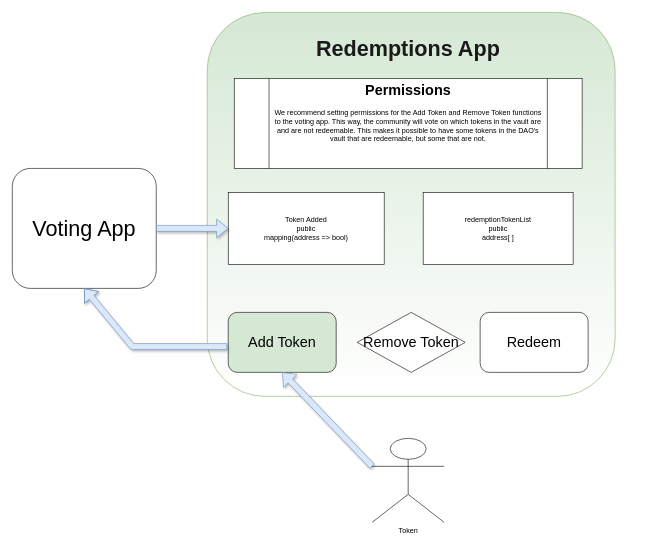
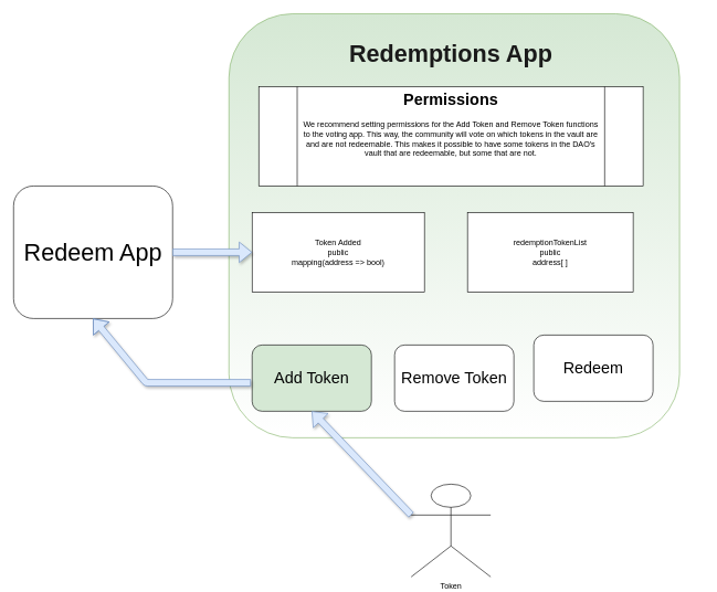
  <mxCell id="0" />
  <mxCell id="1" parent="0" />
  <mxCell id="2" value="" style="rounded=1;whiteSpace=wrap;html=1;fillColor=#d5e8d4;strokeColor=#82b366;gradientColor=#ffffff;" vertex="1" parent="1"><mxGeometry x="345" y="20" width="680" height="640" as="geometry" /></mxCell>
- <mxCell id="3" value="&lt;font style=&quot;font-size: 24px&quot;&gt;Redeem&lt;/font&gt;" style="rounded=1;whiteSpace=wrap;html=1;" vertex="1" parent="1"><mxGeometry x="800" y="520" width="180" height="100" as="geometry" /></mxCell>
+ <mxCell id="3" value="&lt;font style=&quot;font-size: 24px&quot;&gt;Redeem&lt;/font&gt;" style="rounded=1;whiteSpace=wrap;html=1;" vertex="1" parent="1"><mxGeometry x="805" y="505" width="180" height="100" as="geometry" /></mxCell>
  <mxCell id="4" value="&lt;font style=&quot;font-size: 24px&quot;&gt;Add Token&lt;/font&gt;" style="rounded=1;whiteSpace=wrap;html=1;fillColor=#d5e8d4;" vertex="1" parent="1"><mxGeometry x="380" y="520" width="180" height="100" as="geometry" /></mxCell>
  <mxCell id="5" value="&lt;font style=&quot;font-size: 36px&quot; color=&quot;#1a1a1a&quot;&gt;&lt;b&gt;Redemptions App&lt;/b&gt;&lt;/font&gt;" style="text;html=1;strokeColor=none;fillColor=none;align=center;verticalAlign=middle;whiteSpace=wrap;rounded=0;" vertex="1" parent="1"><mxGeometry x="300" y="40" width="760" height="80" as="geometry" /></mxCell>
  <mxCell id="6" value="Token" style="shape=umlActor;verticalLabelPosition=bottom;labelBackgroundColor=#ffffff;verticalAlign=top;html=1;outlineConnect=0;" vertex="1" parent="1"><mxGeometry x="620" y="730" width="120" height="140" as="geometry" /></mxCell>
- <mxCell id="7" value="&lt;font style=&quot;font-size: 24px&quot;&gt;Remove Token&lt;br&gt;&lt;/font&gt;" style="rhombus;whiteSpace=wrap;html=1;" vertex="1" parent="1"><mxGeometry x="595" y="520" width="180" height="100" as="geometry" /></mxCell>
+ <mxCell id="7" value="&lt;font style=&quot;font-size: 24px&quot;&gt;Remove Token&lt;br&gt;&lt;/font&gt;" style="rounded=1;whiteSpace=wrap;html=1;" vertex="1" parent="1"><mxGeometry x="595" y="520" width="180" height="100" as="geometry" /></mxCell>
  <mxCell id="8" value="" style="shape=process;whiteSpace=wrap;html=1;backgroundOutline=1;gradientColor=#ffffff;" vertex="1" parent="1"><mxGeometry x="390" y="130" width="580" height="150" as="geometry" /></mxCell>
  <mxCell id="9" value="&lt;span style=&quot;white-space: normal&quot;&gt;Token Added&lt;/span&gt;&lt;br style=&quot;white-space: normal&quot;&gt;&lt;span style=&quot;white-space: normal&quot;&gt;public&lt;/span&gt;&lt;br style=&quot;white-space: normal&quot;&gt;&lt;span class=&quot;pl-c1&quot; style=&quot;white-space: normal&quot;&gt;mapping&lt;/span&gt;&lt;span style=&quot;white-space: normal&quot;&gt;(&lt;/span&gt;&lt;span class=&quot;pl-c1&quot; style=&quot;white-space: normal&quot;&gt;address&lt;/span&gt;&lt;span style=&quot;white-space: normal&quot;&gt;&amp;nbsp;=&amp;gt;&amp;nbsp;&lt;/span&gt;&lt;span class=&quot;pl-c1&quot; style=&quot;white-space: normal&quot;&gt;bool&lt;/span&gt;&lt;span style=&quot;white-space: normal&quot;&gt;)&lt;/span&gt;" style="rounded=0;whiteSpace=wrap;html=1;gradientColor=#ffffff;" vertex="1" parent="1"><mxGeometry x="380" y="320" width="260" height="120" as="geometry" /></mxCell>
  <mxCell id="10" value="&lt;span style=&quot;white-space: normal&quot;&gt;redemptionTokenList&lt;/span&gt;&lt;br style=&quot;white-space: normal&quot;&gt;&lt;span style=&quot;white-space: normal&quot;&gt;public&lt;/span&gt;&lt;br style=&quot;white-space: normal&quot;&gt;&lt;span class=&quot;pl-c1&quot; style=&quot;white-space: normal&quot;&gt;address&lt;/span&gt;&lt;span style=&quot;white-space: normal&quot;&gt;[ ]&lt;/span&gt;" style="rounded=0;whiteSpace=wrap;html=1;gradientColor=#ffffff;" vertex="1" parent="1"><mxGeometry x="705" y="320" width="250" height="120" as="geometry" /></mxCell>
  <mxCell id="11" value="&lt;h1&gt;Permissions&lt;/h1&gt;&lt;p&gt;We recommend setting permissions for the Add Token and Remove Token functions to the voting app. This way, the community will vote on which tokens in the vault are and are not redeemable. This makes it possible to have some tokens in the DAO's vault that are redeemable, but some that are not.&lt;/p&gt;" style="text;html=1;strokeColor=none;fillColor=none;spacing=5;spacingTop=-20;whiteSpace=wrap;overflow=hidden;rounded=0;align=center;" vertex="1" parent="1"><mxGeometry x="450" y="130" width="460" height="150" as="geometry" /></mxCell>
  <mxCell id="12" value="" style="shape=flexArrow;endArrow=classic;html=1;shadow=1;exitX=0;exitY=0.333;exitDx=0;exitDy=0;exitPerimeter=0;entryX=0.5;entryY=1;entryDx=0;entryDy=0;fillColor=#dae8fc;strokeColor=#6c8ebf;" edge="1" parent="1" source="6" target="4"><mxGeometry width="50" height="50" relative="1" as="geometry"><mxPoint x="520" y="690" as="sourcePoint" /><mxPoint x="570" y="640" as="targetPoint" /></mxGeometry></mxCell>
- <mxCell id="13" value="&lt;font style=&quot;font-size: 36px&quot;&gt;Voting App&lt;/font&gt;" style="rounded=1;whiteSpace=wrap;html=1;gradientColor=#ffffff;align=center;" vertex="1" parent="1"><mxGeometry x="20" y="280" width="240" height="200" as="geometry" /></mxCell>
+ <mxCell id="13" value="&lt;font style=&quot;font-size: 36px&quot;&gt;Redeem App&lt;/font&gt;" style="rounded=1;whiteSpace=wrap;html=1;gradientColor=#ffffff;align=center;" vertex="1" parent="1"><mxGeometry x="20" y="280" width="240" height="200" as="geometry" /></mxCell>
  <mxCell id="14" value="" style="shape=flexArrow;endArrow=classic;html=1;shadow=1;exitX=-0.011;exitY=0.57;exitDx=0;exitDy=0;exitPerimeter=0;entryX=0.5;entryY=1;entryDx=0;entryDy=0;fillColor=#dae8fc;strokeColor=#6c8ebf;" edge="1" parent="1" source="4" target="13"><mxGeometry width="50" height="50" relative="1" as="geometry"><mxPoint x="375" y="730.167" as="sourcePoint" /><mxPoint x="225" y="573.5" as="targetPoint" /><Array as="points"><mxPoint x="220" y="577" /></Array></mxGeometry></mxCell>
  <mxCell id="15" value="" style="shape=flexArrow;endArrow=classic;html=1;shadow=1;exitX=1;exitY=0.5;exitDx=0;exitDy=0;entryX=0;entryY=0.5;entryDx=0;entryDy=0;fillColor=#dae8fc;strokeColor=#6c8ebf;" edge="1" parent="1" source="13" target="9"><mxGeometry width="50" height="50" relative="1" as="geometry"><mxPoint x="300" y="400" as="sourcePoint" /><mxPoint x="350" y="350" as="targetPoint" /></mxGeometry></mxCell>
